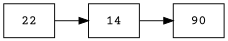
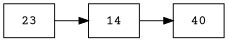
  digraph {
    fontname="Courier Prime"
    rankdir=LR
    node [fontname="Courier Prime" shape=box]
    edge [fontname="Courier Prime"]
-   n1 [label=22]
+   n1 [label=23]
    n2 [label=14]
-   n3 [label=90]
+   n3 [label=40]
    n1 -> n2
    n2 -> n3
  }
